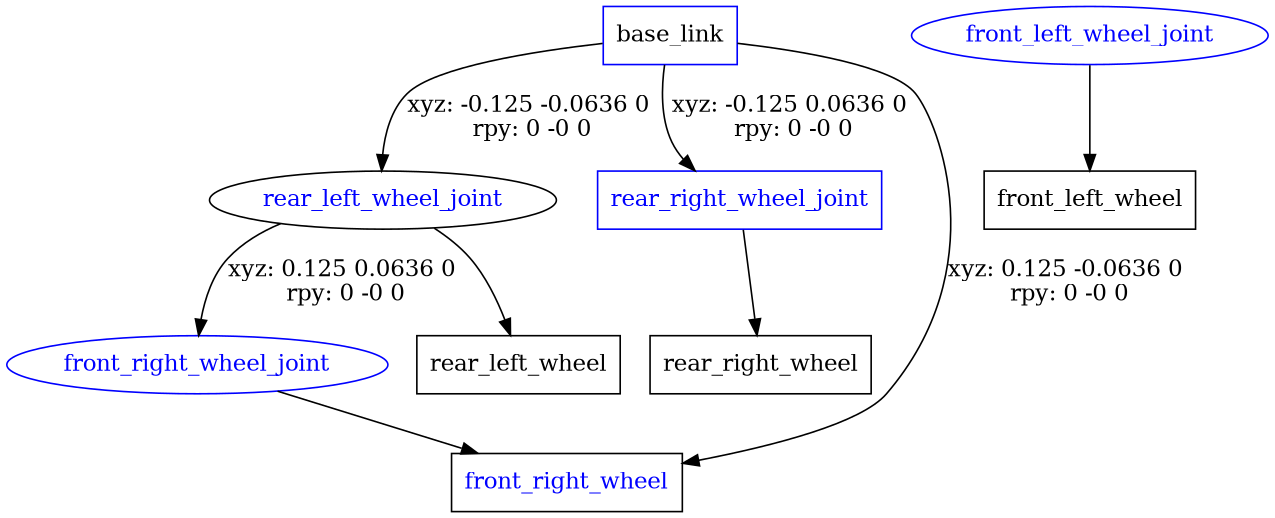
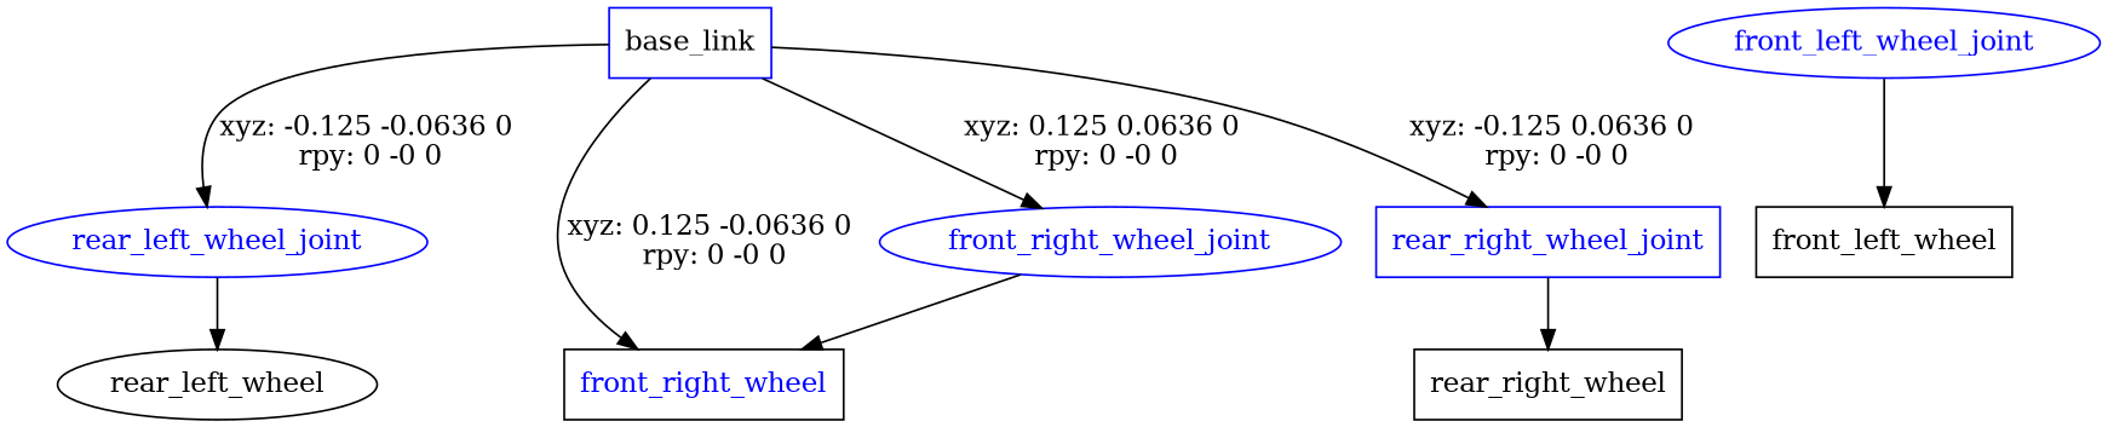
  digraph {
    node [color=blue shape=box fontcolor=blue]
    n1 [label=base_link fontcolor=""]
    front_right_wheel_joint [shape=ellipse]
-   rear_left_wheel_joint [color=black shape=ellipse]
+   rear_left_wheel_joint [shape=ellipse]
    rear_right_wheel_joint
    n5 [label=front_right_wheel color=""]
    front_left_wheel_joint [shape=ellipse]
    n7 [label=front_left_wheel color="" fontcolor=""]
-   n8 [label=rear_left_wheel color="" fontcolor=""]
+   n8 [label=rear_left_wheel shape=ellipse color="" fontcolor=""]
    n9 [label=rear_right_wheel color="" fontcolor=""]
-   rear_left_wheel_joint -> front_right_wheel_joint [label="xyz: 0.125 0.0636 0 \nrpy: 0 -0 0"]
+   n1 -> front_right_wheel_joint [label="xyz: 0.125 0.0636 0 \nrpy: 0 -0 0"]
    n1 -> rear_left_wheel_joint [label="xyz: -0.125 -0.0636 0 \nrpy: 0 -0 0"]
    n1 -> rear_right_wheel_joint [label="xyz: -0.125 0.0636 0 \nrpy: 0 -0 0"]
    n1 -> n5 [label="xyz: 0.125 -0.0636 0 \nrpy: 0 -0 0"]
    front_right_wheel_joint -> n5
    rear_left_wheel_joint -> n8
    rear_right_wheel_joint -> n9
    front_left_wheel_joint -> n7
  }
